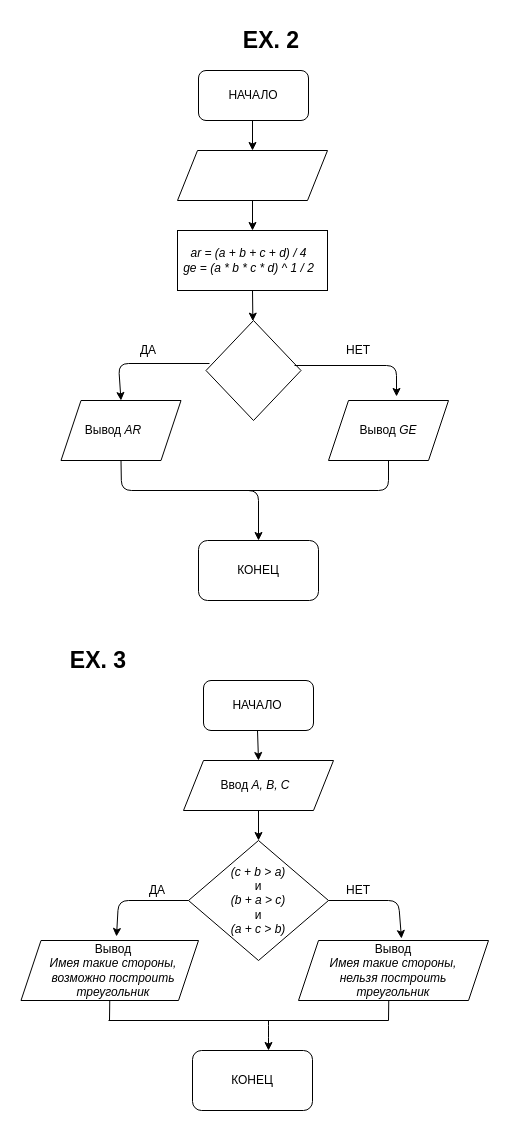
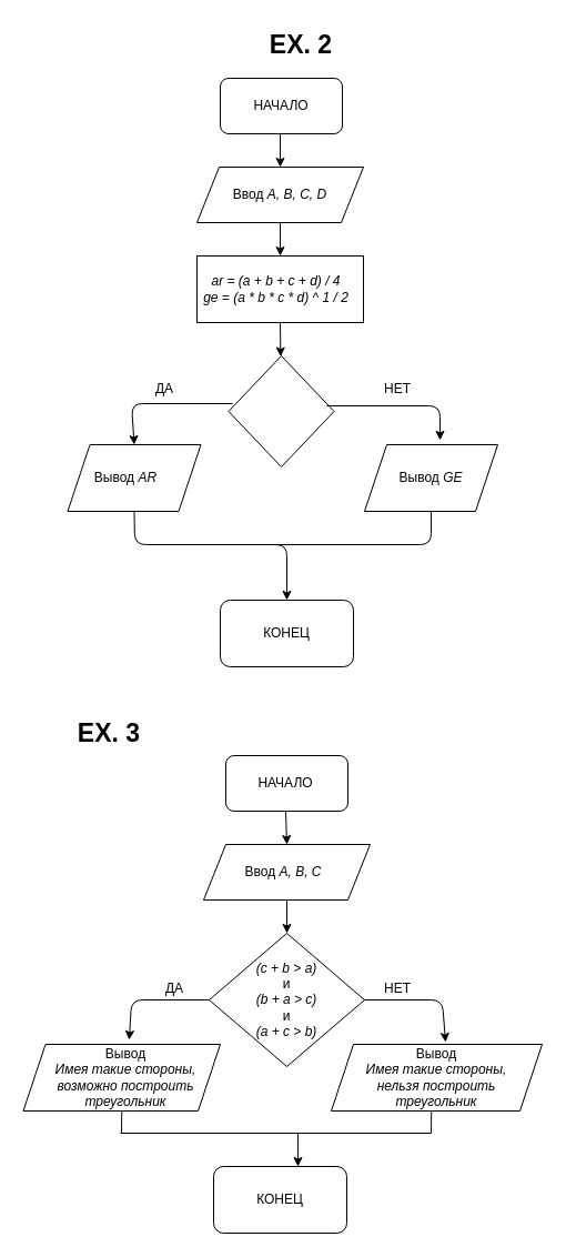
  <mxCell id="0" />
  <mxCell id="1" parent="0" />
  <mxCell id="2" value="" style="rounded=1;whiteSpace=wrap;html=1;fontFamily=Helvetica;fontStyle=1" vertex="1" parent="1"><mxGeometry x="198" y="70" width="110" height="50" as="geometry" /></mxCell>
  <mxCell id="3" value="НАЧАЛО" style="text;html=1;strokeColor=none;fillColor=none;align=center;verticalAlign=middle;whiteSpace=wrap;rounded=0;fontFamily=Helvetica;" vertex="1" parent="1"><mxGeometry x="208" y="80" width="90" height="30" as="geometry" /></mxCell>
  <mxCell id="4" value="" style="endArrow=classic;html=1;fontFamily=Helvetica;entryX=0.5;entryY=0;entryDx=0;entryDy=0;" edge="1" parent="1" target="5"><mxGeometry width="50" height="50" relative="1" as="geometry"><mxPoint x="252" y="120" as="sourcePoint" /><mxPoint x="245" y="140" as="targetPoint" /></mxGeometry></mxCell>
  <mxCell id="5" value="" style="shape=parallelogram;perimeter=parallelogramPerimeter;whiteSpace=wrap;html=1;fixedSize=1;fontFamily=Helvetica;" vertex="1" parent="1"><mxGeometry x="177" y="150" width="150" height="50" as="geometry" /></mxCell>
+ <mxCell id="6" value="Ввод &lt;i&gt;A, B, C, D&lt;/i&gt;" style="text;html=1;strokeColor=none;fillColor=none;align=center;verticalAlign=middle;whiteSpace=wrap;rounded=0;fontFamily=Helvetica;" vertex="1" parent="1"><mxGeometry x="202" y="165" width="100" height="20" as="geometry" /></mxCell>
  <mxCell id="7" value="" style="rounded=0;whiteSpace=wrap;html=1;fontFamily=Helvetica;" vertex="1" parent="1"><mxGeometry x="177" y="230" width="150" height="60" as="geometry" /></mxCell>
  <mxCell id="8" value="" style="endArrow=classic;html=1;fontFamily=Helvetica;exitX=0.5;exitY=1;exitDx=0;exitDy=0;entryX=0.5;entryY=0;entryDx=0;entryDy=0;" edge="1" parent="1" source="5" target="7"><mxGeometry width="50" height="50" relative="1" as="geometry"><mxPoint x="158" y="270" as="sourcePoint" /><mxPoint x="208" y="220" as="targetPoint" /></mxGeometry></mxCell>
  <mxCell id="9" value="&lt;div&gt;&lt;i&gt;ar = (a + b + c + d) / 4&lt;/i&gt;&lt;/div&gt;&lt;div&gt;&lt;i&gt;ge = (a * b * c * d) ^ 1 / 2&lt;/i&gt;&lt;/div&gt;" style="text;html=1;strokeColor=none;fillColor=none;align=center;verticalAlign=middle;whiteSpace=wrap;rounded=0;fontFamily=Helvetica;" vertex="1" parent="1"><mxGeometry x="180.5" y="245" width="135" height="30" as="geometry" /></mxCell>
  <mxCell id="10" value="" style="endArrow=classic;html=1;fontFamily=Helvetica;exitX=0.5;exitY=1;exitDx=0;exitDy=0;" edge="1" parent="1" source="7" target="11"><mxGeometry width="50" height="50" relative="1" as="geometry"><mxPoint x="158" y="270" as="sourcePoint" /><mxPoint x="253" y="310" as="targetPoint" /></mxGeometry></mxCell>
  <mxCell id="11" value="" style="rhombus;whiteSpace=wrap;html=1;" vertex="1" parent="1"><mxGeometry x="205.5" y="320" width="95" height="100" as="geometry" /></mxCell>
  <mxCell id="12" style="edgeStyle=orthogonalEdgeStyle;rounded=0;orthogonalLoop=1;jettySize=auto;html=1;exitX=0.5;exitY=1;exitDx=0;exitDy=0;fontFamily=Helvetica;" edge="1" parent="1" source="11" target="11"><mxGeometry relative="1" as="geometry" /></mxCell>
  <mxCell id="13" value="" style="shape=parallelogram;perimeter=parallelogramPerimeter;whiteSpace=wrap;html=1;fixedSize=1;fontFamily=Helvetica;" vertex="1" parent="1"><mxGeometry x="60.5" y="400" width="120" height="60" as="geometry" /></mxCell>
  <mxCell id="14" value="" style="shape=parallelogram;perimeter=parallelogramPerimeter;whiteSpace=wrap;html=1;fixedSize=1;fontFamily=Helvetica;" vertex="1" parent="1"><mxGeometry x="328" y="400" width="120" height="60" as="geometry" /></mxCell>
  <mxCell id="15" value="" style="endArrow=classic;html=1;fontFamily=Helvetica;exitX=0.037;exitY=0.43;exitDx=0;exitDy=0;exitPerimeter=0;entryX=0.5;entryY=0;entryDx=0;entryDy=0;" edge="1" parent="1" source="11" target="13"><mxGeometry width="50" height="50" relative="1" as="geometry"><mxPoint x="158" y="270" as="sourcePoint" /><mxPoint x="208" y="220" as="targetPoint" /><Array as="points"><mxPoint x="118" y="363" /></Array></mxGeometry></mxCell>
  <mxCell id="16" value="" style="endArrow=classic;html=1;fontFamily=Helvetica;exitX=0.932;exitY=0.45;exitDx=0;exitDy=0;exitPerimeter=0;entryX=0.567;entryY=-0.067;entryDx=0;entryDy=0;entryPerimeter=0;" edge="1" parent="1" source="11" target="14"><mxGeometry width="50" height="50" relative="1" as="geometry"><mxPoint x="158" y="270" as="sourcePoint" /><mxPoint x="208" y="220" as="targetPoint" /><Array as="points"><mxPoint x="396" y="365" /></Array></mxGeometry></mxCell>
  <mxCell id="17" value="ДА" style="text;html=1;strokeColor=none;fillColor=none;align=center;verticalAlign=middle;whiteSpace=wrap;rounded=0;fontFamily=Helvetica;" vertex="1" parent="1"><mxGeometry x="128" y="340" width="40" height="20" as="geometry" /></mxCell>
  <mxCell id="18" value="НЕТ" style="text;html=1;strokeColor=none;fillColor=none;align=center;verticalAlign=middle;whiteSpace=wrap;rounded=0;fontFamily=Helvetica;" vertex="1" parent="1"><mxGeometry x="338" y="340" width="40" height="20" as="geometry" /></mxCell>
  <mxCell id="19" value="" style="endArrow=classic;html=1;fontFamily=Helvetica;exitX=0.5;exitY=1;exitDx=0;exitDy=0;entryX=0.5;entryY=0;entryDx=0;entryDy=0;" edge="1" parent="1" source="13" target="21"><mxGeometry width="50" height="50" relative="1" as="geometry"><mxPoint x="158" y="270" as="sourcePoint" /><mxPoint x="258" y="550" as="targetPoint" /><Array as="points"><mxPoint x="121" y="490" /><mxPoint x="258" y="490" /></Array></mxGeometry></mxCell>
  <mxCell id="20" value="" style="endArrow=none;html=1;fontFamily=Helvetica;entryX=0.5;entryY=1;entryDx=0;entryDy=0;" edge="1" parent="1" target="14"><mxGeometry width="50" height="50" relative="1" as="geometry"><mxPoint x="208" y="490" as="sourcePoint" /><mxPoint x="348" y="480" as="targetPoint" /><Array as="points"><mxPoint x="388" y="490" /></Array></mxGeometry></mxCell>
  <mxCell id="21" value="" style="rounded=1;whiteSpace=wrap;html=1;fontFamily=Helvetica;" vertex="1" parent="1"><mxGeometry x="198" y="540" width="120" height="60" as="geometry" /></mxCell>
  <mxCell id="22" value="КОНЕЦ" style="text;html=1;strokeColor=none;fillColor=none;align=center;verticalAlign=middle;whiteSpace=wrap;rounded=0;fontFamily=Helvetica;" vertex="1" parent="1"><mxGeometry x="238" y="560" width="40" height="20" as="geometry" /></mxCell>
  <mxCell id="23" value="Вывод &lt;i&gt;AR&lt;/i&gt;" style="text;html=1;strokeColor=none;fillColor=none;align=center;verticalAlign=middle;whiteSpace=wrap;rounded=0;fontFamily=Helvetica;" vertex="1" parent="1"><mxGeometry x="78" y="420" width="70" height="20" as="geometry" /></mxCell>
  <mxCell id="24" value="Вывод &lt;i&gt;GE&lt;/i&gt;" style="text;html=1;strokeColor=none;fillColor=none;align=center;verticalAlign=middle;whiteSpace=wrap;rounded=0;fontFamily=Helvetica;" vertex="1" parent="1"><mxGeometry x="358" y="420" width="60" height="20" as="geometry" /></mxCell>
  <mxCell id="25" value="&lt;b&gt;&lt;font style=&quot;font-size: 23px&quot;&gt;EX. 2&lt;/font&gt;&lt;/b&gt;" style="text;html=1;strokeColor=none;fillColor=none;align=center;verticalAlign=middle;whiteSpace=wrap;rounded=0;fontFamily=Helvetica;" vertex="1" parent="1"><mxGeometry x="220.5" y="20" width="100" height="40" as="geometry" /></mxCell>
  <mxCell id="26" value="&lt;b&gt;&lt;font style=&quot;font-size: 23px&quot;&gt;EX. 3&lt;br&gt;&lt;/font&gt;&lt;/b&gt;" style="text;html=1;strokeColor=none;fillColor=none;align=center;verticalAlign=middle;whiteSpace=wrap;rounded=0;fontFamily=Helvetica;" vertex="1" parent="1"><mxGeometry x="48" y="640" width="100" height="40" as="geometry" /></mxCell>
  <mxCell id="27" value="" style="rounded=1;whiteSpace=wrap;html=1;fontFamily=Helvetica;fontStyle=1" vertex="1" parent="1"><mxGeometry x="203" y="680" width="110" height="50" as="geometry" /></mxCell>
  <mxCell id="28" value="НАЧАЛО" style="text;html=1;strokeColor=none;fillColor=none;align=center;verticalAlign=middle;whiteSpace=wrap;rounded=0;fontFamily=Helvetica;" vertex="1" parent="1"><mxGeometry x="202" y="680" width="110" height="50" as="geometry" /></mxCell>
  <mxCell id="29" value="" style="endArrow=classic;html=1;fontFamily=Helvetica;exitX=0.5;exitY=1;exitDx=0;exitDy=0;" edge="1" parent="1" source="28"><mxGeometry width="50" height="50" relative="1" as="geometry"><mxPoint x="258" y="740" as="sourcePoint" /><mxPoint x="258" y="760" as="targetPoint" /></mxGeometry></mxCell>
  <mxCell id="30" value="" style="shape=parallelogram;perimeter=parallelogramPerimeter;whiteSpace=wrap;html=1;fixedSize=1;fontFamily=Helvetica;" vertex="1" parent="1"><mxGeometry x="183" y="760" width="150" height="50" as="geometry" /></mxCell>
  <mxCell id="31" value="Ввод &lt;i&gt;A, B, C&lt;br&gt;&lt;/i&gt;" style="text;html=1;strokeColor=none;fillColor=none;align=center;verticalAlign=middle;whiteSpace=wrap;rounded=0;fontFamily=Helvetica;" vertex="1" parent="1"><mxGeometry x="212" y="775" width="86" height="20" as="geometry" /></mxCell>
  <mxCell id="32" value="" style="rhombus;whiteSpace=wrap;html=1;" vertex="1" parent="1"><mxGeometry x="188" y="840" width="140" height="120" as="geometry" /></mxCell>
  <mxCell id="33" value="" style="endArrow=classic;html=1;fontFamily=Helvetica;exitX=0.5;exitY=1;exitDx=0;exitDy=0;entryX=0.5;entryY=0;entryDx=0;entryDy=0;" edge="1" parent="1" source="30" target="32"><mxGeometry width="50" height="50" relative="1" as="geometry"><mxPoint x="288" y="830" as="sourcePoint" /><mxPoint x="289" y="860" as="targetPoint" /></mxGeometry></mxCell>
  <mxCell id="34" value="&lt;div&gt;&lt;i&gt;(c + b &amp;gt; a) &lt;br&gt;&lt;/i&gt;&lt;/div&gt;&lt;div&gt;и&lt;i&gt;&lt;br&gt;&lt;/i&gt;&lt;/div&gt;&lt;div&gt;&lt;i&gt; (b + a &amp;gt; c) &lt;/i&gt;и&lt;i&gt;&lt;br&gt;&lt;/i&gt;&lt;/div&gt;&lt;div&gt;&lt;i&gt; (a + c &amp;gt; b)&lt;/i&gt;&lt;/div&gt;" style="text;html=1;strokeColor=none;fillColor=none;align=center;verticalAlign=middle;whiteSpace=wrap;rounded=0;fontFamily=Helvetica;" vertex="1" parent="1"><mxGeometry x="228" y="890" width="60" height="20" as="geometry" /></mxCell>
  <mxCell id="35" value="" style="endArrow=classic;html=1;fontFamily=Helvetica;exitX=1;exitY=0.5;exitDx=0;exitDy=0;entryX=0.542;entryY=-0.033;entryDx=0;entryDy=0;entryPerimeter=0;" edge="1" parent="1" source="32" target="39"><mxGeometry width="50" height="50" relative="1" as="geometry"><mxPoint x="338" y="910" as="sourcePoint" /><mxPoint x="440" y="940.98" as="targetPoint" /><Array as="points"><mxPoint x="398" y="900" /></Array></mxGeometry></mxCell>
  <mxCell id="36" value="НЕТ" style="text;html=1;strokeColor=none;fillColor=none;align=center;verticalAlign=middle;whiteSpace=wrap;rounded=0;fontFamily=Helvetica;" vertex="1" parent="1"><mxGeometry x="338" y="880" width="40" height="20" as="geometry" /></mxCell>
  <mxCell id="37" value="" style="endArrow=classic;html=1;fontFamily=Helvetica;exitX=0;exitY=0.5;exitDx=0;exitDy=0;entryX=0.538;entryY=-0.067;entryDx=0;entryDy=0;entryPerimeter=0;" edge="1" parent="1" source="32" target="40"><mxGeometry width="50" height="50" relative="1" as="geometry"><mxPoint x="148" y="900" as="sourcePoint" /><mxPoint x="78" y="940" as="targetPoint" /><Array as="points"><mxPoint x="118" y="900" /></Array></mxGeometry></mxCell>
  <mxCell id="38" value="ДА" style="text;html=1;strokeColor=none;fillColor=none;align=center;verticalAlign=middle;whiteSpace=wrap;rounded=0;fontFamily=Helvetica;" vertex="1" parent="1"><mxGeometry x="137" y="880" width="40" height="20" as="geometry" /></mxCell>
  <mxCell id="39" value="" style="shape=parallelogram;perimeter=parallelogramPerimeter;whiteSpace=wrap;html=1;fixedSize=1;fontFamily=Helvetica;" vertex="1" parent="1"><mxGeometry x="298" y="940" width="190" height="60" as="geometry" /></mxCell>
  <mxCell id="40" value="" style="shape=parallelogram;perimeter=parallelogramPerimeter;whiteSpace=wrap;html=1;fixedSize=1;fontFamily=Helvetica;" vertex="1" parent="1"><mxGeometry x="20.5" y="940" width="177.5" height="60" as="geometry" /></mxCell>
  <mxCell id="41" value="&lt;div&gt;Вывод &lt;br&gt;&lt;/div&gt;&lt;div&gt;&lt;i&gt;Имея такие стороны, возможно построить треугольник&lt;/i&gt;&lt;br&gt;&lt;/div&gt;" style="text;html=1;strokeColor=none;fillColor=none;align=center;verticalAlign=middle;whiteSpace=wrap;rounded=0;fontFamily=Helvetica;" vertex="1" parent="1"><mxGeometry x="38" y="960" width="150" height="20" as="geometry" /></mxCell>
  <mxCell id="42" value="&lt;div&gt;Вывод &lt;br&gt;&lt;/div&gt;&lt;div&gt;&lt;i&gt;Имея такие стороны, нельзя построить треугольник&lt;/i&gt;&lt;/div&gt;" style="text;html=1;strokeColor=none;fillColor=none;align=center;verticalAlign=middle;whiteSpace=wrap;rounded=0;fontFamily=Helvetica;" vertex="1" parent="1"><mxGeometry x="318" y="960" width="150" height="20" as="geometry" /></mxCell>
  <mxCell id="43" value="" style="endArrow=none;html=1;fontFamily=Helvetica;entryX=0.5;entryY=1;entryDx=0;entryDy=0;" edge="1" parent="1" target="40"><mxGeometry width="50" height="50" relative="1" as="geometry"><mxPoint x="109" y="1020" as="sourcePoint" /><mxPoint x="198" y="970" as="targetPoint" /></mxGeometry></mxCell>
  <mxCell id="44" value="" style="endArrow=none;html=1;fontFamily=Helvetica;entryX=0.475;entryY=1;entryDx=0;entryDy=0;entryPerimeter=0;" edge="1" parent="1" target="39"><mxGeometry width="50" height="50" relative="1" as="geometry"><mxPoint x="388" y="1020" as="sourcePoint" /><mxPoint x="388.25" y="1010" as="targetPoint" /></mxGeometry></mxCell>
  <mxCell id="45" value="" style="endArrow=none;html=1;fontFamily=Helvetica;" edge="1" parent="1"><mxGeometry width="50" height="50" relative="1" as="geometry"><mxPoint x="108" y="1020" as="sourcePoint" /><mxPoint x="388" y="1020" as="targetPoint" /></mxGeometry></mxCell>
  <mxCell id="46" value="" style="endArrow=classic;html=1;fontFamily=Helvetica;" edge="1" parent="1"><mxGeometry width="50" height="50" relative="1" as="geometry"><mxPoint x="268" y="1020" as="sourcePoint" /><mxPoint x="268" y="1050" as="targetPoint" /><Array as="points"><mxPoint x="268" y="1030" /></Array></mxGeometry></mxCell>
  <mxCell id="47" value="" style="rounded=1;whiteSpace=wrap;html=1;fontFamily=Helvetica;" vertex="1" parent="1"><mxGeometry x="192" y="1050" width="120" height="60" as="geometry" /></mxCell>
  <mxCell id="48" value="КОНЕЦ" style="text;html=1;strokeColor=none;fillColor=none;align=center;verticalAlign=middle;whiteSpace=wrap;rounded=0;fontFamily=Helvetica;" vertex="1" parent="1"><mxGeometry x="232" y="1070" width="40" height="20" as="geometry" /></mxCell>
